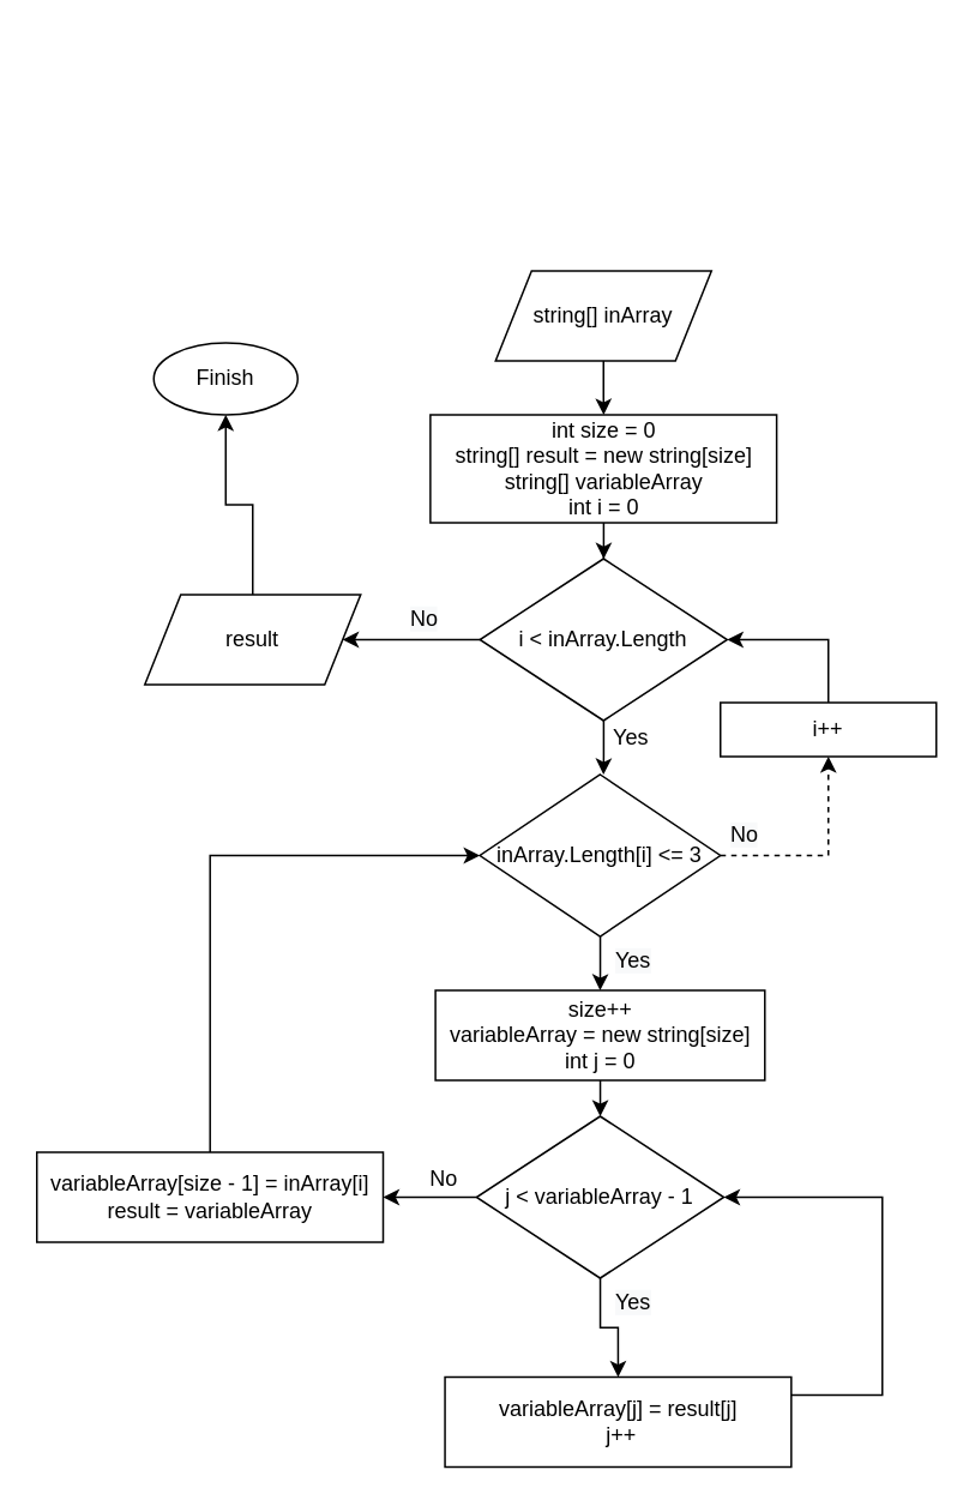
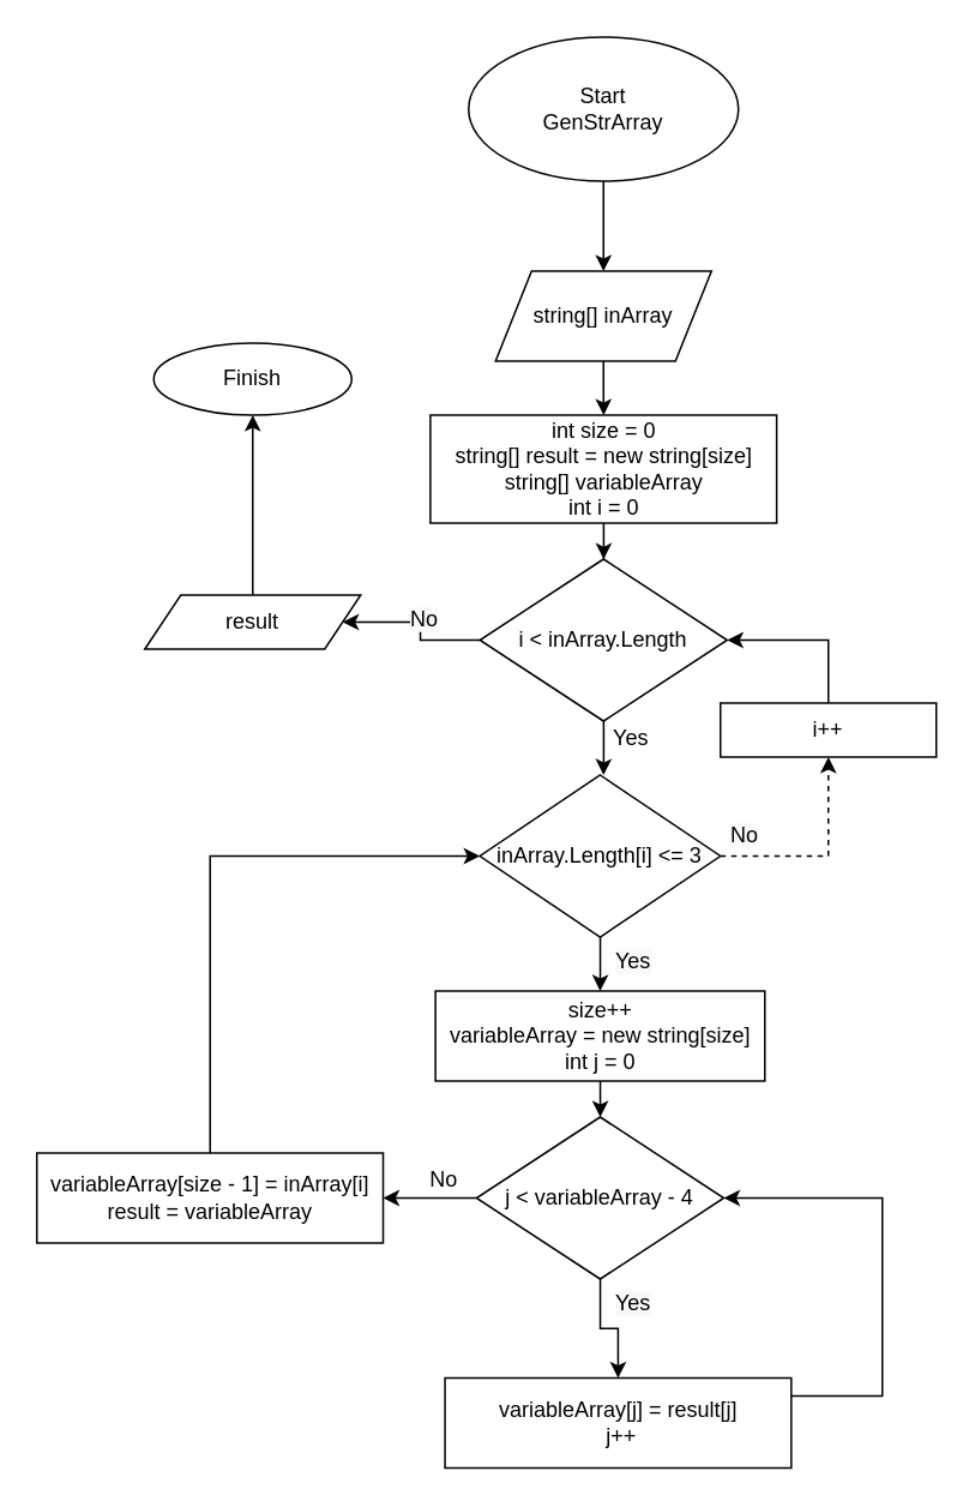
  <mxCell id="0" />
  <mxCell id="1" parent="0" />
+ <mxCell id="2" style="edgeStyle=orthogonalEdgeStyle;rounded=0;orthogonalLoop=1;jettySize=auto;html=1;fontFamily=Helvetica;fontSize=12;" edge="1" parent="1" source="3" target="5"><mxGeometry relative="1" as="geometry"><mxPoint x="335" y="140" as="targetPoint" /></mxGeometry></mxCell>
+ <mxCell id="3" value="Start&lt;br&gt;GenStrArray" style="ellipse;whiteSpace=wrap;html=1;fontFamily=Helvetica;fontSize=12;" vertex="1" parent="1"><mxGeometry x="260" y="20" width="150" height="80" as="geometry" /></mxCell>
  <mxCell id="4" style="edgeStyle=orthogonalEdgeStyle;rounded=0;orthogonalLoop=1;jettySize=auto;html=1;fontFamily=Helvetica;fontSize=12;" edge="1" parent="1" source="5" target="7"><mxGeometry relative="1" as="geometry"><mxPoint x="335" y="220" as="targetPoint" /></mxGeometry></mxCell>
  <mxCell id="5" value="string[] inArray" style="shape=parallelogram;perimeter=parallelogramPerimeter;whiteSpace=wrap;html=1;fixedSize=1;fontFamily=Helvetica;fontSize=12;" vertex="1" parent="1"><mxGeometry x="275" y="150" width="120" height="50" as="geometry" /></mxCell>
  <mxCell id="6" style="edgeStyle=orthogonalEdgeStyle;rounded=0;orthogonalLoop=1;jettySize=auto;html=1;fontFamily=Helvetica;fontSize=12;" edge="1" parent="1" source="7" target="10"><mxGeometry relative="1" as="geometry"><mxPoint x="335" y="320" as="targetPoint" /></mxGeometry></mxCell>
  <mxCell id="7" value="int size = 0&lt;br&gt;string[] result = new string[size]&lt;br&gt;string[] variableArray&lt;br&gt;int i = 0" style="rounded=0;whiteSpace=wrap;html=1;fontFamily=Helvetica;fontSize=12;" vertex="1" parent="1"><mxGeometry x="238.75" y="230" width="192.5" height="60" as="geometry" /></mxCell>
  <mxCell id="8" style="edgeStyle=orthogonalEdgeStyle;rounded=0;orthogonalLoop=1;jettySize=auto;html=1;fontFamily=Helvetica;fontSize=12;" edge="1" parent="1" source="10"><mxGeometry relative="1" as="geometry"><mxPoint x="335" y="430" as="targetPoint" /></mxGeometry></mxCell>
  <mxCell id="9" style="edgeStyle=orthogonalEdgeStyle;rounded=0;orthogonalLoop=1;jettySize=auto;html=1;entryX=1;entryY=0.5;entryDx=0;entryDy=0;fontFamily=Helvetica;fontSize=12;" edge="1" parent="1" source="10" target="26"><mxGeometry relative="1" as="geometry" /></mxCell>
  <mxCell id="10" value="i &amp;lt; inArray.Length" style="rhombus;whiteSpace=wrap;html=1;fontFamily=Helvetica;fontSize=12;" vertex="1" parent="1"><mxGeometry x="266.25" y="310" width="137.5" height="90" as="geometry" /></mxCell>
  <mxCell id="11" style="edgeStyle=orthogonalEdgeStyle;rounded=0;orthogonalLoop=1;jettySize=auto;html=1;fontFamily=Helvetica;fontSize=12;entryX=0.5;entryY=1;entryDx=0;entryDy=0;dashed=1;" edge="1" parent="1" source="13" target="24"><mxGeometry relative="1" as="geometry"><mxPoint x="480" y="440" as="targetPoint" /><Array as="points"><mxPoint x="460" y="475" /></Array></mxGeometry></mxCell>
  <mxCell id="12" style="edgeStyle=orthogonalEdgeStyle;rounded=0;orthogonalLoop=1;jettySize=auto;html=1;entryX=0.5;entryY=0;entryDx=0;entryDy=0;fontFamily=Helvetica;fontSize=12;" edge="1" parent="1" source="13" target="15"><mxGeometry relative="1" as="geometry" /></mxCell>
  <mxCell id="13" value="inArray.Length[i] &amp;lt;= 3" style="rhombus;whiteSpace=wrap;html=1;fontFamily=Helvetica;fontSize=12;" vertex="1" parent="1"><mxGeometry x="266.25" y="430" width="133.75" height="90" as="geometry" /></mxCell>
  <mxCell id="14" style="edgeStyle=orthogonalEdgeStyle;rounded=0;orthogonalLoop=1;jettySize=auto;html=1;entryX=0.5;entryY=0;entryDx=0;entryDy=0;fontFamily=Helvetica;fontSize=12;" edge="1" parent="1" source="15" target="18"><mxGeometry relative="1" as="geometry" /></mxCell>
  <mxCell id="15" value="size++&lt;br&gt;variableArray&amp;nbsp;= new string[size]&lt;br&gt;int j = 0" style="rounded=0;whiteSpace=wrap;html=1;fontFamily=Helvetica;fontSize=12;" vertex="1" parent="1"><mxGeometry x="241.57" y="550" width="183.12" height="50" as="geometry" /></mxCell>
  <mxCell id="16" style="edgeStyle=orthogonalEdgeStyle;rounded=0;orthogonalLoop=1;jettySize=auto;html=1;entryX=1;entryY=0.5;entryDx=0;entryDy=0;fontFamily=Helvetica;fontSize=12;" edge="1" parent="1" source="18" target="22"><mxGeometry relative="1" as="geometry" /></mxCell>
  <mxCell id="17" style="edgeStyle=orthogonalEdgeStyle;rounded=0;orthogonalLoop=1;jettySize=auto;html=1;entryX=0.5;entryY=0;entryDx=0;entryDy=0;fontFamily=Helvetica;fontSize=12;" edge="1" parent="1" source="18" target="20"><mxGeometry relative="1" as="geometry" /></mxCell>
- <mxCell id="18" value="j &amp;lt; variableArray - 1" style="rhombus;whiteSpace=wrap;html=1;fontFamily=Helvetica;fontSize=12;" vertex="1" parent="1"><mxGeometry x="264.38" y="620" width="137.5" height="90" as="geometry" /></mxCell>
+ <mxCell id="18" value="j &amp;lt; variableArray - 4" style="rhombus;whiteSpace=wrap;html=1;fontFamily=Helvetica;fontSize=12;" vertex="1" parent="1"><mxGeometry x="264.38" y="620" width="137.5" height="90" as="geometry" /></mxCell>
  <mxCell id="19" style="edgeStyle=orthogonalEdgeStyle;rounded=0;orthogonalLoop=1;jettySize=auto;html=1;fontFamily=Helvetica;fontSize=12;entryX=1;entryY=0.5;entryDx=0;entryDy=0;" edge="1" parent="1" source="20" target="18"><mxGeometry relative="1" as="geometry"><mxPoint x="420" y="670" as="targetPoint" /><Array as="points"><mxPoint x="490" y="775" /><mxPoint x="490" y="665" /></Array></mxGeometry></mxCell>
  <mxCell id="20" value="variableArray[j] = result[j]&lt;br&gt;&amp;nbsp;j++" style="rounded=0;whiteSpace=wrap;html=1;fontFamily=Helvetica;fontSize=12;" vertex="1" parent="1"><mxGeometry x="246.88" y="765" width="192.5" height="50" as="geometry" /></mxCell>
  <mxCell id="21" style="edgeStyle=orthogonalEdgeStyle;rounded=0;orthogonalLoop=1;jettySize=auto;html=1;fontFamily=Helvetica;fontSize=12;entryX=0;entryY=0.5;entryDx=0;entryDy=0;" edge="1" parent="1" source="22" target="13"><mxGeometry relative="1" as="geometry"><mxPoint x="116.25" y="480" as="targetPoint" /><Array as="points"><mxPoint x="116" y="475" /></Array></mxGeometry></mxCell>
  <mxCell id="22" value="variableArray[size - 1] = inArray[i]&lt;br&gt;result = variableArray" style="rounded=0;whiteSpace=wrap;html=1;fontFamily=Helvetica;fontSize=12;" vertex="1" parent="1"><mxGeometry x="20" y="640" width="192.5" height="50" as="geometry" /></mxCell>
  <mxCell id="23" style="edgeStyle=orthogonalEdgeStyle;rounded=0;orthogonalLoop=1;jettySize=auto;html=1;entryX=1;entryY=0.5;entryDx=0;entryDy=0;fontFamily=Helvetica;fontSize=12;" edge="1" parent="1" source="24" target="10"><mxGeometry relative="1" as="geometry" /></mxCell>
  <mxCell id="24" value="i++" style="rounded=0;whiteSpace=wrap;html=1;fontFamily=Helvetica;fontSize=12;" vertex="1" parent="1"><mxGeometry x="400" y="390" width="120" height="30" as="geometry" /></mxCell>
  <mxCell id="25" style="edgeStyle=orthogonalEdgeStyle;rounded=0;orthogonalLoop=1;jettySize=auto;html=1;fontFamily=Helvetica;fontSize=12;" edge="1" parent="1" source="26" target="27"><mxGeometry relative="1" as="geometry"><mxPoint x="140" y="280" as="targetPoint" /></mxGeometry></mxCell>
- <mxCell id="26" value="result" style="shape=parallelogram;perimeter=parallelogramPerimeter;whiteSpace=wrap;html=1;fixedSize=1;fontFamily=Helvetica;fontSize=12;" vertex="1" parent="1"><mxGeometry x="80" y="330" width="120" height="50" as="geometry" /></mxCell>
- <mxCell id="27" value="Finish" style="ellipse;whiteSpace=wrap;html=1;fontFamily=Helvetica;fontSize=12;" vertex="1" parent="1"><mxGeometry x="85" y="190" width="80" height="40" as="geometry" /></mxCell>
+ <mxCell id="26" value="result" style="shape=parallelogram;perimeter=parallelogramPerimeter;whiteSpace=wrap;html=1;fixedSize=1;fontFamily=Helvetica;fontSize=12;" vertex="1" parent="1"><mxGeometry x="80" y="330" width="120" height="30" as="geometry" /></mxCell>
+ <mxCell id="27" value="Finish" style="ellipse;whiteSpace=wrap;html=1;fontFamily=Helvetica;fontSize=12;" vertex="1" parent="1"><mxGeometry x="85" y="190" width="110" height="40" as="geometry" /></mxCell>
  <mxCell id="28" value="Yes" style="text;html=1;align=center;verticalAlign=middle;resizable=0;points=[];autosize=1;strokeColor=none;fillColor=none;fontSize=12;fontFamily=Helvetica;" vertex="1" parent="1"><mxGeometry x="330" y="395" width="40" height="30" as="geometry" /></mxCell>
  <mxCell id="29" value="&lt;span style=&quot;color: rgb(0, 0, 0); font-family: Helvetica; font-size: 12px; font-style: normal; font-variant-ligatures: normal; font-variant-caps: normal; font-weight: 400; letter-spacing: normal; orphans: 2; text-align: center; text-indent: 0px; text-transform: none; widows: 2; word-spacing: 0px; -webkit-text-stroke-width: 0px; background-color: rgb(248, 249, 250); text-decoration-thickness: initial; text-decoration-style: initial; text-decoration-color: initial; float: none; display: inline !important;&quot;&gt;Yes&lt;/span&gt;" style="text;whiteSpace=wrap;html=1;fontSize=12;fontFamily=Helvetica;" vertex="1" parent="1"><mxGeometry x="340" y="520" width="50" height="40" as="geometry" /></mxCell>
  <mxCell id="30" value="&lt;span style=&quot;color: rgb(0, 0, 0); font-family: Helvetica; font-size: 12px; font-style: normal; font-variant-ligatures: normal; font-variant-caps: normal; font-weight: 400; letter-spacing: normal; orphans: 2; text-align: center; text-indent: 0px; text-transform: none; widows: 2; word-spacing: 0px; -webkit-text-stroke-width: 0px; background-color: rgb(248, 249, 250); text-decoration-thickness: initial; text-decoration-style: initial; text-decoration-color: initial; float: none; display: inline !important;&quot;&gt;Yes&lt;/span&gt;" style="text;whiteSpace=wrap;html=1;fontSize=12;fontFamily=Helvetica;" vertex="1" parent="1"><mxGeometry x="340" y="710" width="50" height="40" as="geometry" /></mxCell>
  <mxCell id="31" value="No" style="text;html=1;align=center;verticalAlign=middle;resizable=0;points=[];autosize=1;strokeColor=none;fillColor=none;fontSize=12;fontFamily=Helvetica;" vertex="1" parent="1"><mxGeometry x="226.25" y="640" width="40" height="30" as="geometry" /></mxCell>
  <mxCell id="32" value="&lt;span style=&quot;color: rgb(0, 0, 0); font-family: Helvetica; font-size: 12px; font-style: normal; font-variant-ligatures: normal; font-variant-caps: normal; font-weight: 400; letter-spacing: normal; orphans: 2; text-align: center; text-indent: 0px; text-transform: none; widows: 2; word-spacing: 0px; -webkit-text-stroke-width: 0px; background-color: rgb(248, 249, 250); text-decoration-thickness: initial; text-decoration-style: initial; text-decoration-color: initial; float: none; display: inline !important;&quot;&gt;No&lt;/span&gt;" style="text;whiteSpace=wrap;html=1;fontSize=12;fontFamily=Helvetica;" vertex="1" parent="1"><mxGeometry x="403.75" y="450" width="50" height="40" as="geometry" /></mxCell>
  <mxCell id="33" value="&lt;span style=&quot;color: rgb(0, 0, 0); font-family: Helvetica; font-size: 12px; font-style: normal; font-variant-ligatures: normal; font-variant-caps: normal; font-weight: 400; letter-spacing: normal; orphans: 2; text-align: center; text-indent: 0px; text-transform: none; widows: 2; word-spacing: 0px; -webkit-text-stroke-width: 0px; background-color: rgb(248, 249, 250); text-decoration-thickness: initial; text-decoration-style: initial; text-decoration-color: initial; float: none; display: inline !important;&quot;&gt;No&lt;/span&gt;" style="text;whiteSpace=wrap;html=1;fontSize=12;fontFamily=Helvetica;" vertex="1" parent="1"><mxGeometry x="226.25" y="330" width="50" height="40" as="geometry" /></mxCell>
